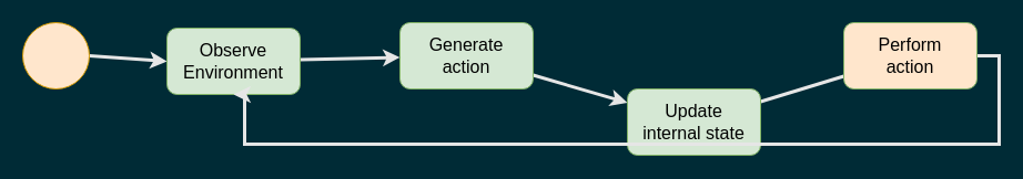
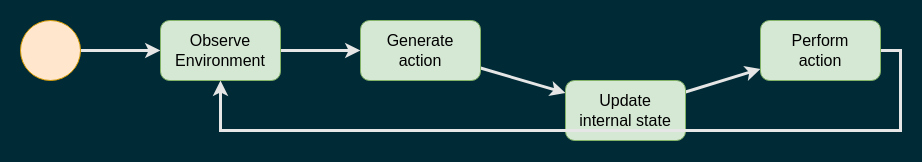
  <mxCell id="0" />
  <mxCell id="1" parent="0" />
  <mxCell id="2" style="edgeStyle=none;rounded=0;orthogonalLoop=1;jettySize=auto;html=1;exitX=1;exitY=0.5;exitDx=0;exitDy=0;entryX=0;entryY=0.5;entryDx=0;entryDy=0;strokeColor=#E6E6E6;strokeWidth=3;fontSize=16;fontColor=#E6E6E6;" edge="1" parent="1" source="3" target="5"><mxGeometry relative="1" as="geometry" /></mxCell>
  <mxCell id="3" value="" style="ellipse;whiteSpace=wrap;html=1;aspect=fixed;fontSize=16;fillColor=#ffe6cc;strokeColor=#d79b00;" vertex="1" parent="1"><mxGeometry x="20" y="20" width="60" height="60" as="geometry" /></mxCell>
  <mxCell id="4" value="" style="edgeStyle=none;rounded=0;orthogonalLoop=1;jettySize=auto;html=1;strokeColor=#E6E6E6;strokeWidth=3;fontSize=16;fontColor=#E6E6E6;" edge="1" parent="1" source="5" target="7"><mxGeometry relative="1" as="geometry" /></mxCell>
- <mxCell id="5" value="&lt;font style=&quot;font-size: 16px;&quot;&gt;Observe&lt;br&gt;Environment&lt;/font&gt;" style="rounded=1;whiteSpace=wrap;html=1;fillColor=#d5e8d4;strokeColor=#82b366;" vertex="1" parent="1"><mxGeometry x="150" y="25" width="120" height="60" as="geometry" /></mxCell>
+ <mxCell id="5" value="&lt;font style=&quot;font-size: 16px;&quot;&gt;Observe&lt;br&gt;Environment&lt;/font&gt;" style="rounded=1;whiteSpace=wrap;html=1;fillColor=#d5e8d4;strokeColor=#82b366;" vertex="1" parent="1"><mxGeometry x="160" y="20" width="120" height="60" as="geometry" /></mxCell>
  <mxCell id="6" value="" style="edgeStyle=none;rounded=0;orthogonalLoop=1;jettySize=auto;html=1;strokeColor=#E6E6E6;strokeWidth=3;fontSize=16;fontColor=#E6E6E6;" edge="1" parent="1" source="7" target="9"><mxGeometry relative="1" as="geometry" /></mxCell>
  <mxCell id="7" value="&lt;font style=&quot;font-size: 16px;&quot;&gt;Generate&lt;br&gt;action&lt;br&gt;&lt;/font&gt;" style="rounded=1;whiteSpace=wrap;html=1;fillColor=#d5e8d4;strokeColor=#82b366;" vertex="1" parent="1"><mxGeometry x="360" y="20" width="120" height="60" as="geometry" /></mxCell>
- <mxCell id="8" value="" style="edgeStyle=none;rounded=0;orthogonalLoop=1;jettySize=auto;html=1;strokeColor=#E6E6E6;strokeWidth=3;fontSize=16;fontColor=#E6E6E6;endArrow=none;" edge="1" parent="1" source="9" target="11"><mxGeometry relative="1" as="geometry" /></mxCell>
+ <mxCell id="8" value="" style="edgeStyle=none;rounded=0;orthogonalLoop=1;jettySize=auto;html=1;strokeColor=#E6E6E6;strokeWidth=3;fontSize=16;fontColor=#E6E6E6;" edge="1" parent="1" source="9" target="11"><mxGeometry relative="1" as="geometry" /></mxCell>
  <mxCell id="9" value="&lt;font style=&quot;font-size: 16px;&quot;&gt;Update &lt;br&gt;internal state&lt;br&gt;&lt;/font&gt;" style="rounded=1;whiteSpace=wrap;html=1;fillColor=#d5e8d4;strokeColor=#82b366;" vertex="1" parent="1"><mxGeometry x="565" y="80" width="120" height="60" as="geometry" /></mxCell>
  <mxCell id="10" style="edgeStyle=orthogonalEdgeStyle;rounded=0;orthogonalLoop=1;jettySize=auto;html=1;exitX=1;exitY=0.5;exitDx=0;exitDy=0;entryX=0.5;entryY=1;entryDx=0;entryDy=0;strokeColor=#E6E6E6;strokeWidth=3;fontSize=16;fontColor=#E6E6E6;" edge="1" parent="1" source="11" target="5"><mxGeometry relative="1" as="geometry"><Array as="points"><mxPoint x="900" y="50" /><mxPoint x="900" y="130" /><mxPoint x="220" y="130" /></Array></mxGeometry></mxCell>
- <mxCell id="11" value="&lt;font style=&quot;font-size: 16px;&quot;&gt;Perform&lt;br&gt;action&lt;br&gt;&lt;/font&gt;" style="rounded=1;whiteSpace=wrap;html=1;fillColor=#ffe6cc;strokeColor=#82b366;" vertex="1" parent="1"><mxGeometry x="760" y="20" width="120" height="60" as="geometry" /></mxCell>
+ <mxCell id="11" value="&lt;font style=&quot;font-size: 16px;&quot;&gt;Perform&lt;br&gt;action&lt;br&gt;&lt;/font&gt;" style="rounded=1;whiteSpace=wrap;html=1;fillColor=#d5e8d4;strokeColor=#82b366;" vertex="1" parent="1"><mxGeometry x="760" y="20" width="120" height="60" as="geometry" /></mxCell>
